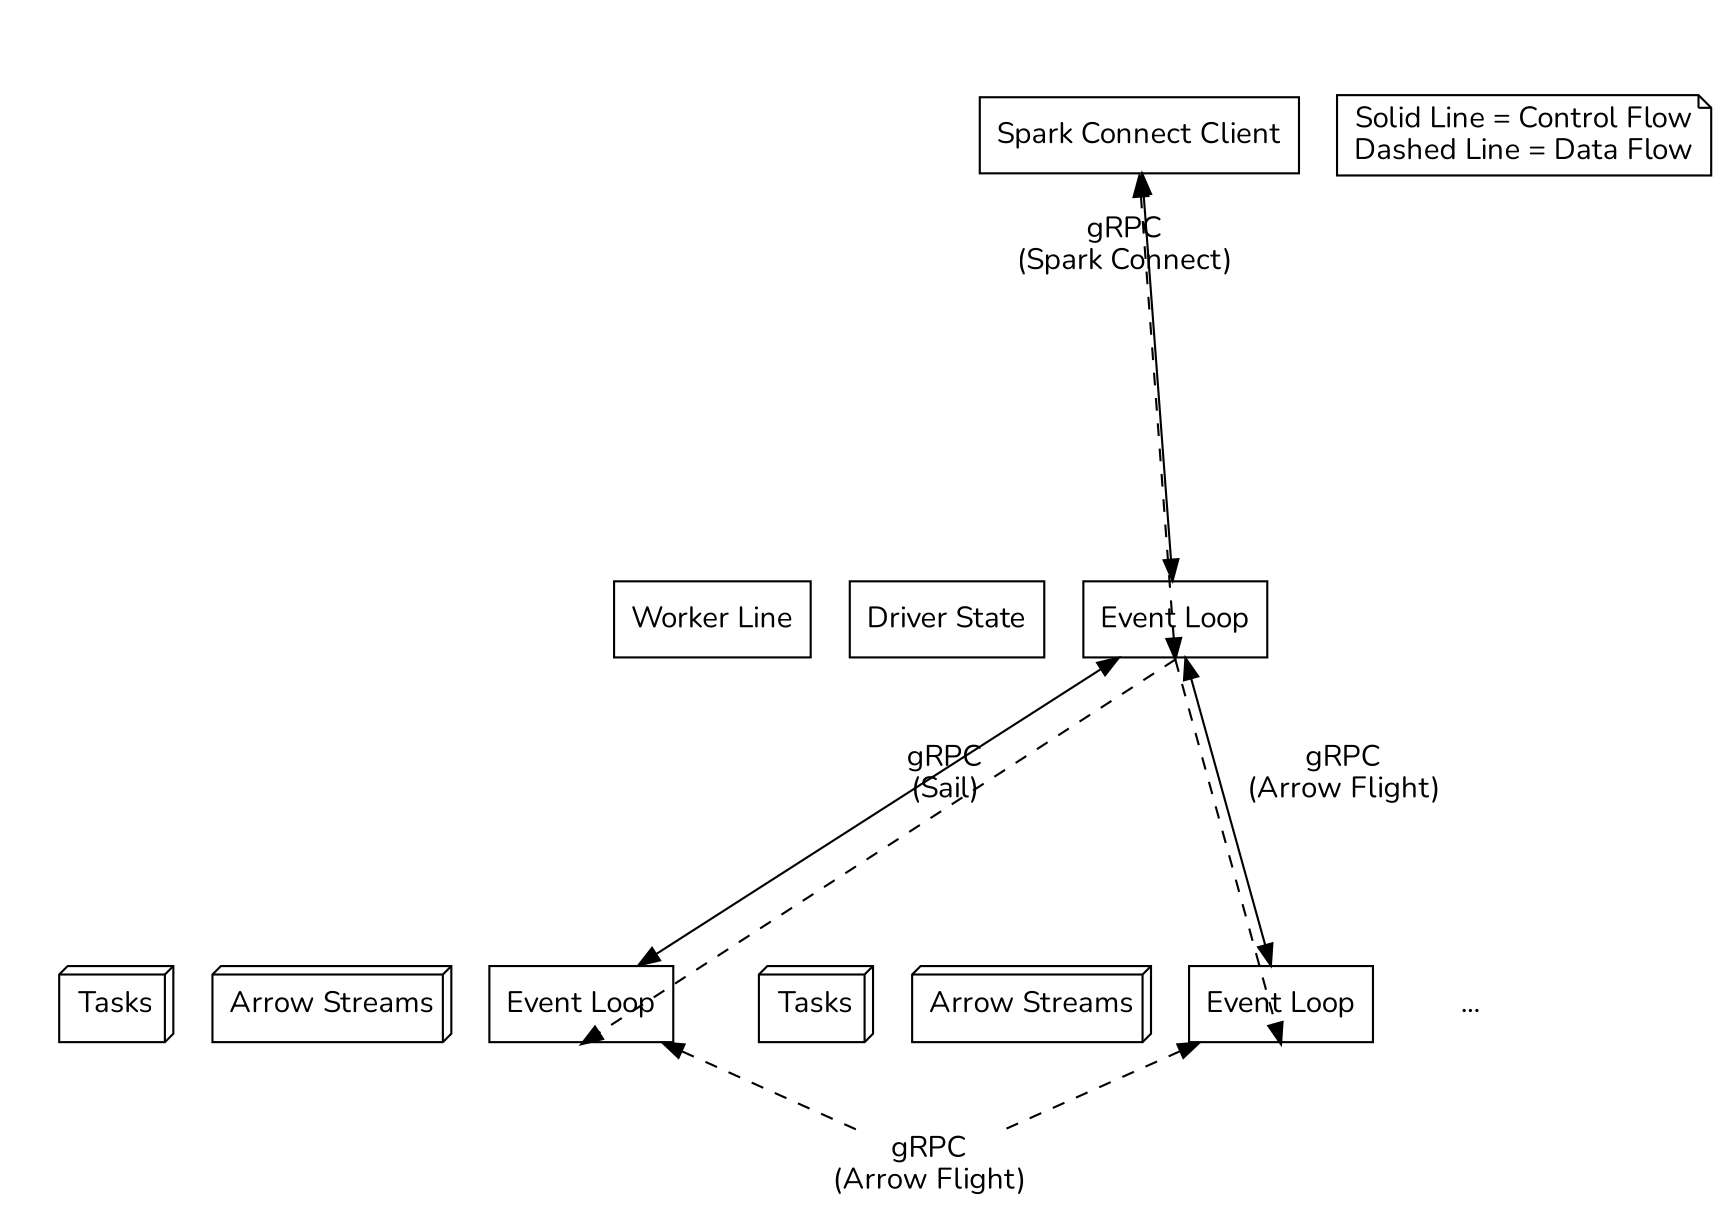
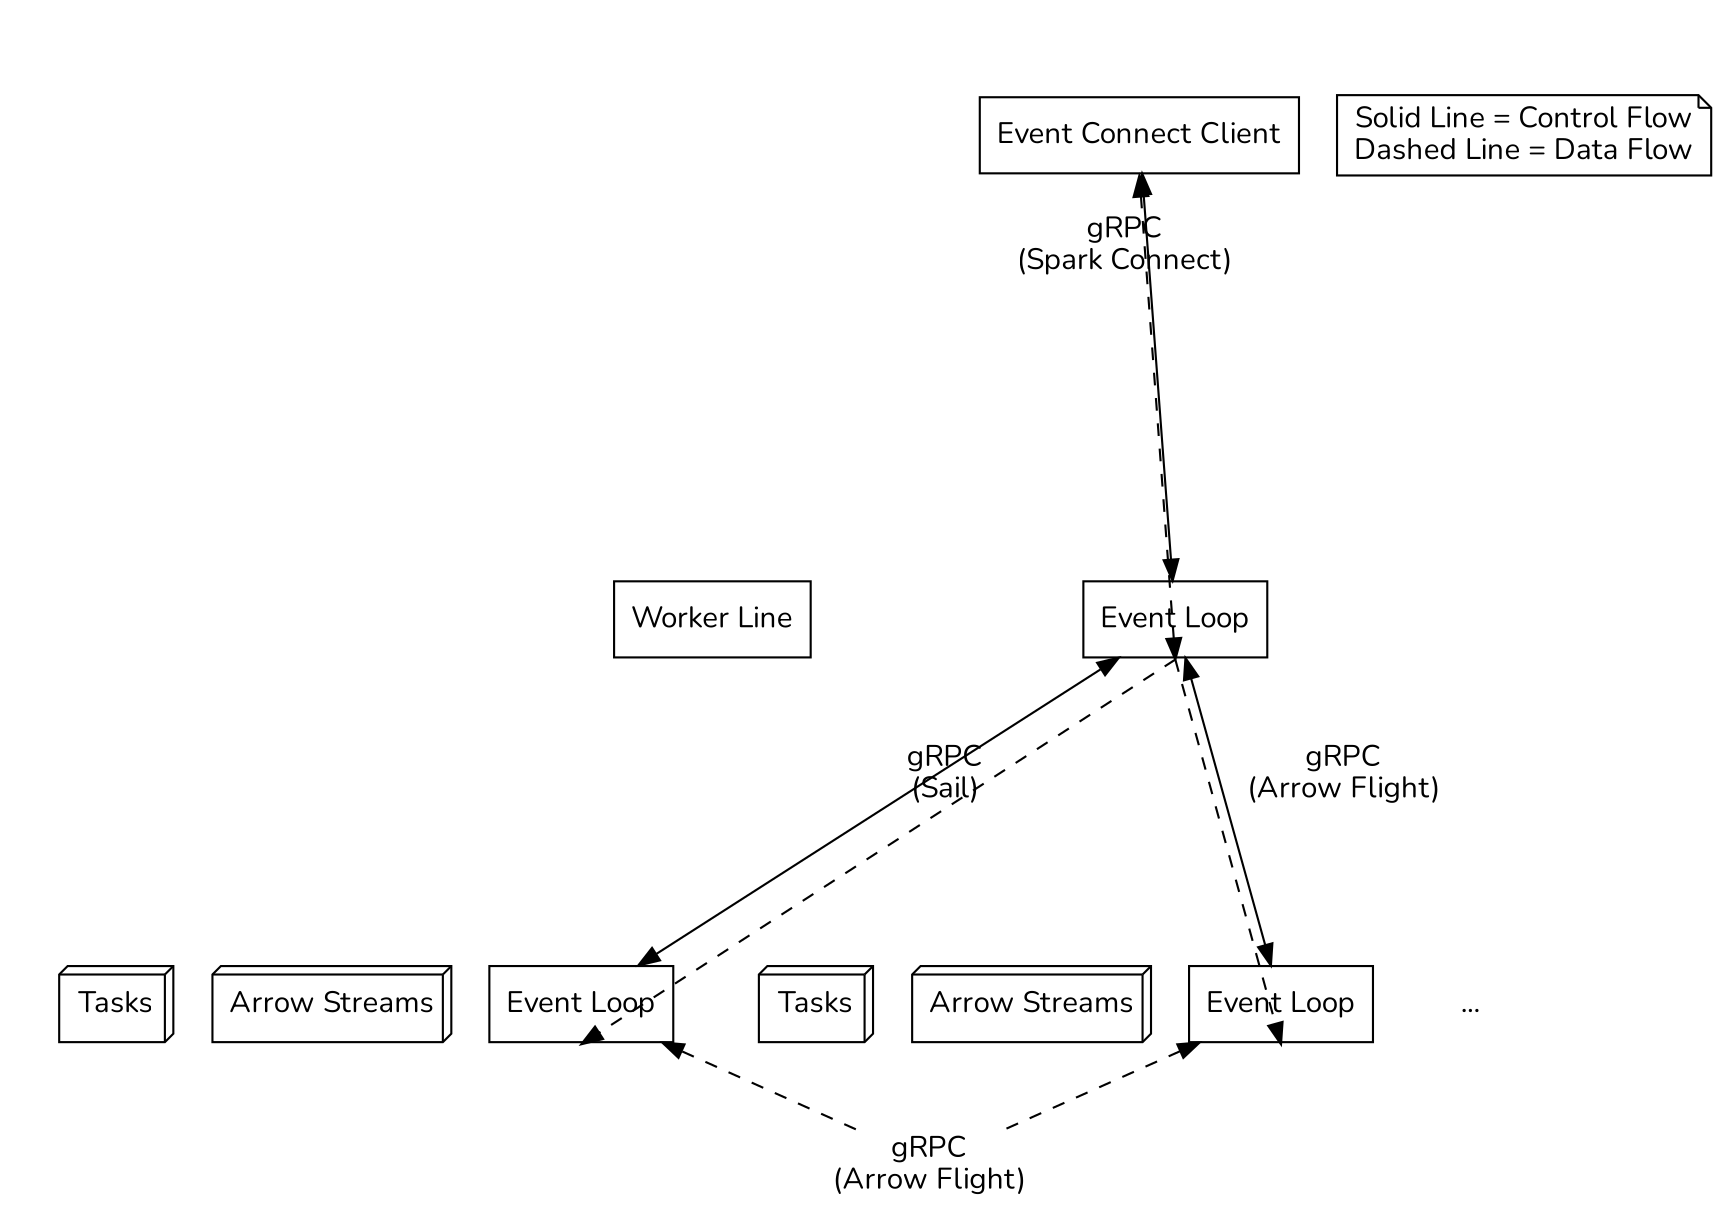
  digraph {
    compound=true
    fontname=Nunito
    fontsize=16
    rankdir=TB
    splines=line
    node [fontname=Nunito shape=box]
    edge [dir=both fontname=Nunito style=dashed]
-   n1 [label="Spark Connect Client"]
+   n1 [label="Event Connect Client"]
    n2 [label="Event Loop"]
-   n3 [label="Driver State"]
    n4 [label="Worker Line"]
    n5 [label="Event Loop"]
    n6 [label="Arrow Streams" shape=box3d]
    n7 [label=Tasks shape=box3d]
    n8 [label="Event Loop"]
    n9 [label="Arrow Streams" shape=box3d]
    n10 [label=Tasks shape=box3d]
    n11 [label="..." shape=plain style=none]
    n12 [label="gRPC\n(Arrow Flight)" shape=plain style=none]
    n13 [label="Solid Line = Control Flow\nDashed Line = Data Flow" shape=note]
    subgraph sub_1 {
      cluster=true
      label="PySpark Client"
      n1
    }
    subgraph sub_2 {
      cluster=true
      label=<Worker <I>n</I>>
      subgraph sub_3 {
        cluster=true
        label=<Worker Actor <I>n</I>>
        rank=same
        n8
        n9
        n10
      }
    }
    subgraph sub_4 {
      cluster=true
      label="Sail Server"
      subgraph sub_5 {
        cluster=true
        label=Session
        subgraph sub_6 {
          cluster=true
          label="Cluster Job Runner"
          subgraph sub_7 {
            cluster=true
            label="Driver Actor"
            n2
-           n3
            n4
          }
        }
      }
    }
    subgraph sub_8 {
      cluster=true
      label="Worker 1"
      subgraph sub_9 {
        cluster=true
        label="Worker Actor 1"
        rank=same
        n5
        n6
        n7
      }
    }
    n1 -> n2 [label="gRPC\n(Spark Connect)" style=""]
    n2 -> n1 [headport=s tailport=s]
    n2 -> n5 [label="gRPC\n(Sail)" style=""]
    n2 -> n5 [headport=s tailport=s dir=""]
    n2 -> n8 [style=""]
    n2 -> n8 [headport=s label="gRPC\n(Arrow Flight)" tailport=s dir=""]
    n2 -> n11 [style=invis dir=""]
    n5 -> n12 [dir=back]
    n8 -> n12 [dir=back]
  }
